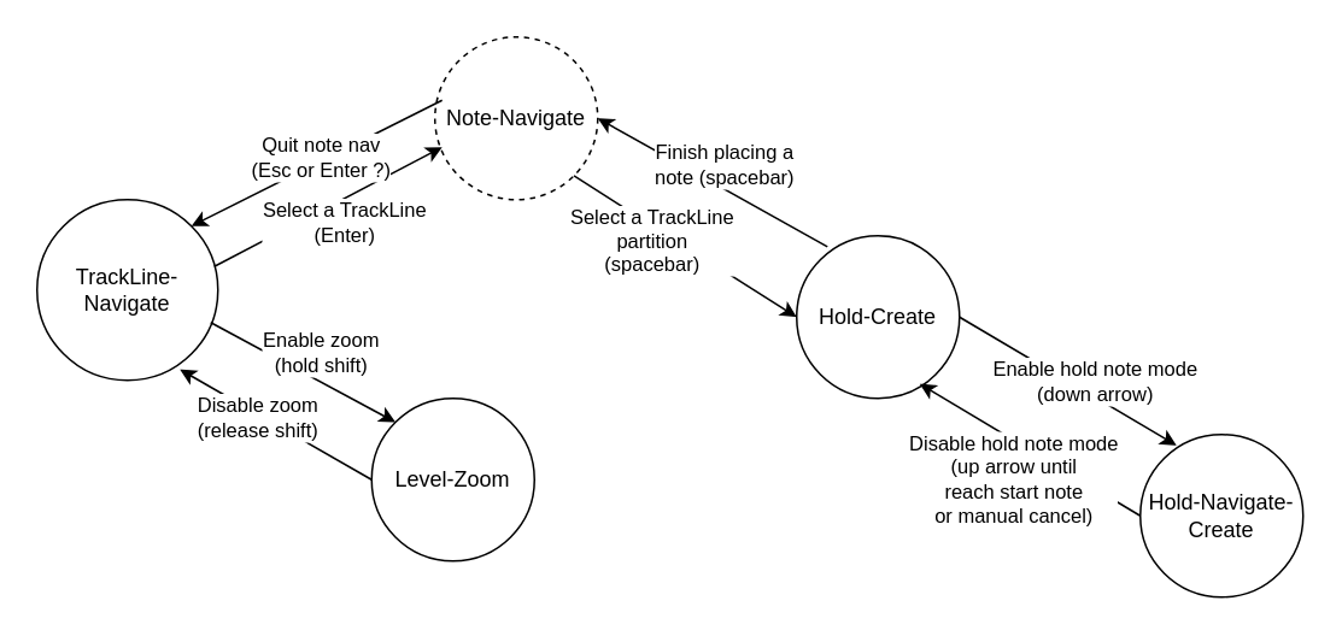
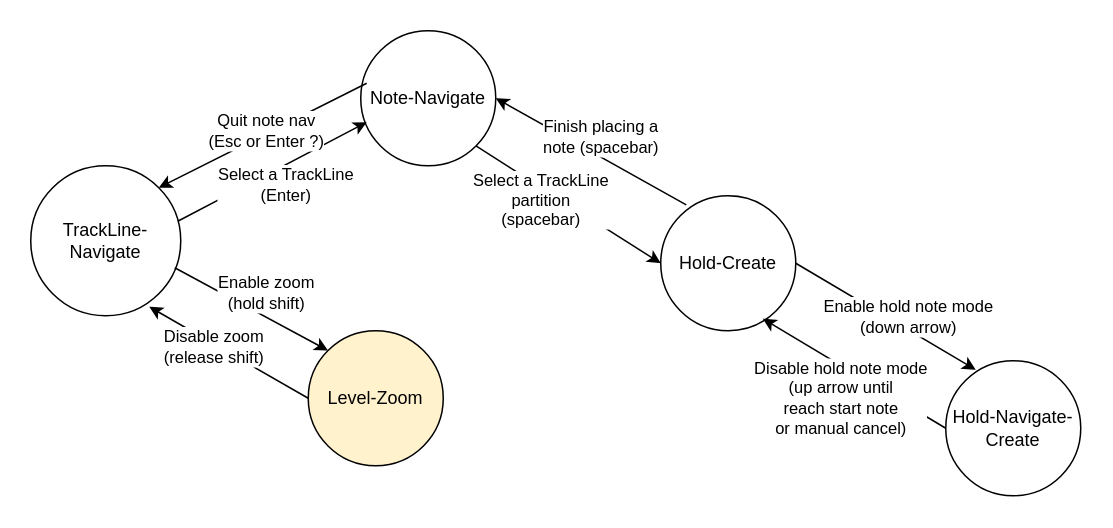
  <mxCell id="0" />
  <mxCell id="1" parent="0" />
  <mxCell id="2" value="TrackLine-Navigate" style="ellipse;whiteSpace=wrap;html=1;aspect=fixed;" vertex="1" parent="1"><mxGeometry x="20" y="110" width="100" height="100" as="geometry" /></mxCell>
- <mxCell id="3" value="Note-Navigate" style="ellipse;whiteSpace=wrap;html=1;aspect=fixed;dashed=1;" vertex="1" parent="1"><mxGeometry x="240" y="20" width="90" height="90" as="geometry" /></mxCell>
+ <mxCell id="3" value="Note-Navigate" style="ellipse;whiteSpace=wrap;html=1;aspect=fixed;" vertex="1" parent="1"><mxGeometry x="240" y="20" width="90" height="90" as="geometry" /></mxCell>
  <mxCell id="4" value="" style="endArrow=classic;html=1;rounded=0;exitX=0.98;exitY=0.37;exitDx=0;exitDy=0;exitPerimeter=0;entryX=0.044;entryY=0.678;entryDx=0;entryDy=0;entryPerimeter=0;" edge="1" parent="1" source="2" target="3"><mxGeometry width="50" height="50" relative="1" as="geometry"><mxPoint x="190" y="270" as="sourcePoint" /><mxPoint x="240" y="220" as="targetPoint" /></mxGeometry></mxCell>
  <mxCell id="5" value="Select a TrackLine&lt;div&gt;(Enter)&lt;/div&gt;" style="edgeLabel;html=1;align=center;verticalAlign=middle;resizable=0;points=[];" vertex="1" connectable="0" parent="4"><mxGeometry x="-0.32" y="1" relative="1" as="geometry"><mxPoint x="29" y="-1" as="offset" /></mxGeometry></mxCell>
  <mxCell id="6" value="" style="endArrow=classic;html=1;rounded=0;exitX=0.044;exitY=0.389;exitDx=0;exitDy=0;exitPerimeter=0;entryX=1;entryY=0;entryDx=0;entryDy=0;" edge="1" parent="1" source="3" target="2"><mxGeometry width="50" height="50" relative="1" as="geometry"><mxPoint x="170" y="90" as="sourcePoint" /><mxPoint x="220" y="40" as="targetPoint" /></mxGeometry></mxCell>
  <mxCell id="7" value="Quit note nav&lt;div&gt;(Esc or Enter ?)&lt;/div&gt;" style="edgeLabel;html=1;align=center;verticalAlign=middle;resizable=0;points=[];" vertex="1" connectable="0" parent="6"><mxGeometry x="-0.035" y="-2" relative="1" as="geometry"><mxPoint as="offset" /></mxGeometry></mxCell>
  <mxCell id="8" value="Hold-Create" style="ellipse;whiteSpace=wrap;html=1;aspect=fixed;" vertex="1" parent="1"><mxGeometry x="440" y="130" width="90" height="90" as="geometry" /></mxCell>
  <mxCell id="9" value="" style="endArrow=classic;html=1;rounded=0;exitX=1;exitY=1;exitDx=0;exitDy=0;entryX=0;entryY=0.5;entryDx=0;entryDy=0;" edge="1" parent="1" source="3" target="8"><mxGeometry width="50" height="50" relative="1" as="geometry"><mxPoint x="310" y="160" as="sourcePoint" /><mxPoint x="360" y="110" as="targetPoint" /></mxGeometry></mxCell>
  <mxCell id="10" value="Select a TrackLine&lt;div&gt;partition&lt;br&gt;(spacebar)&lt;/div&gt;" style="edgeLabel;html=1;align=center;verticalAlign=middle;resizable=0;points=[];" vertex="1" connectable="0" parent="9"><mxGeometry x="-0.132" y="-4" relative="1" as="geometry"><mxPoint x="-8" y="-1" as="offset" /></mxGeometry></mxCell>
  <mxCell id="11" value="" style="endArrow=classic;html=1;rounded=0;exitX=0.189;exitY=0.067;exitDx=0;exitDy=0;exitPerimeter=0;entryX=1;entryY=0.5;entryDx=0;entryDy=0;" edge="1" parent="1" source="8" target="3"><mxGeometry width="50" height="50" relative="1" as="geometry"><mxPoint x="649" y="50" as="sourcePoint" /><mxPoint x="510" y="120" as="targetPoint" /></mxGeometry></mxCell>
  <mxCell id="12" value="Finish placing a&lt;div&gt;note (spacebar)&lt;/div&gt;" style="edgeLabel;html=1;align=center;verticalAlign=middle;resizable=0;points=[];" vertex="1" connectable="0" parent="11"><mxGeometry x="-0.035" y="-2" relative="1" as="geometry"><mxPoint x="3" y="-10" as="offset" /></mxGeometry></mxCell>
- <mxCell id="13" value="Level-Zoom" style="ellipse;whiteSpace=wrap;html=1;aspect=fixed;" vertex="1" parent="1"><mxGeometry x="205" y="220" width="90" height="90" as="geometry" /></mxCell>
+ <mxCell id="13" value="Level-Zoom" style="ellipse;whiteSpace=wrap;html=1;aspect=fixed;fillColor=#fff2cc;" vertex="1" parent="1"><mxGeometry x="205" y="220" width="90" height="90" as="geometry" /></mxCell>
  <mxCell id="14" value="" style="endArrow=classic;html=1;rounded=0;exitX=0.96;exitY=0.68;exitDx=0;exitDy=0;exitPerimeter=0;entryX=0;entryY=0;entryDx=0;entryDy=0;" edge="1" parent="1" source="2" target="13"><mxGeometry width="50" height="50" relative="1" as="geometry"><mxPoint x="150" y="220" as="sourcePoint" /><mxPoint x="200" y="170" as="targetPoint" /></mxGeometry></mxCell>
  <mxCell id="15" value="Enable zoom&lt;div&gt;(hold shift)&lt;/div&gt;" style="edgeLabel;html=1;align=center;verticalAlign=middle;resizable=0;points=[];" vertex="1" connectable="0" parent="14"><mxGeometry x="-0.198" y="-2" relative="1" as="geometry"><mxPoint x="20" y="-8" as="offset" /></mxGeometry></mxCell>
  <mxCell id="16" value="" style="endArrow=classic;html=1;rounded=0;exitX=0;exitY=0.5;exitDx=0;exitDy=0;entryX=0.79;entryY=0.94;entryDx=0;entryDy=0;entryPerimeter=0;" edge="1" parent="1" source="13" target="2"><mxGeometry width="50" height="50" relative="1" as="geometry"><mxPoint x="100" y="290" as="sourcePoint" /><mxPoint x="150" y="240" as="targetPoint" /></mxGeometry></mxCell>
  <mxCell id="17" value="Disable zoom&lt;br&gt;(release shift)" style="edgeLabel;html=1;align=center;verticalAlign=middle;resizable=0;points=[];" vertex="1" connectable="0" parent="16"><mxGeometry x="-0.221" y="-3" relative="1" as="geometry"><mxPoint x="-23" y="-8" as="offset" /></mxGeometry></mxCell>
  <mxCell id="18" value="Hold-Navigate-Create" style="ellipse;whiteSpace=wrap;html=1;aspect=fixed;" vertex="1" parent="1"><mxGeometry x="630" y="240" width="90" height="90" as="geometry" /></mxCell>
  <mxCell id="19" value="" style="endArrow=classic;html=1;rounded=0;entryX=0.222;entryY=0.067;entryDx=0;entryDy=0;entryPerimeter=0;exitX=1;exitY=0.5;exitDx=0;exitDy=0;" edge="1" parent="1" source="8" target="18"><mxGeometry width="50" height="50" relative="1" as="geometry"><mxPoint x="590" y="220" as="sourcePoint" /><mxPoint x="640" y="170" as="targetPoint" /></mxGeometry></mxCell>
  <mxCell id="20" value="Enable hold note mode&lt;div&gt;(down arrow)&lt;/div&gt;" style="edgeLabel;html=1;align=center;verticalAlign=middle;resizable=0;points=[];" vertex="1" connectable="0" parent="19"><mxGeometry x="-0.079" y="-2" relative="1" as="geometry"><mxPoint x="20" y="1" as="offset" /></mxGeometry></mxCell>
  <mxCell id="21" value="" style="endArrow=classic;html=1;rounded=0;entryX=0.756;entryY=0.911;entryDx=0;entryDy=0;entryPerimeter=0;exitX=0;exitY=0.5;exitDx=0;exitDy=0;" edge="1" parent="1" source="18" target="8"><mxGeometry width="50" height="50" relative="1" as="geometry"><mxPoint x="480" y="340" as="sourcePoint" /><mxPoint x="530" y="290" as="targetPoint" /></mxGeometry></mxCell>
  <mxCell id="22" value="Disable hold note mode&lt;div&gt;(up arrow until&lt;/div&gt;&lt;div&gt;reach start note&lt;/div&gt;&lt;div&gt;or manual cancel)&lt;/div&gt;" style="edgeLabel;html=1;align=center;verticalAlign=middle;resizable=0;points=[];" vertex="1" connectable="0" parent="21"><mxGeometry x="0.025" y="-3" relative="1" as="geometry"><mxPoint x="-9" y="20" as="offset" /></mxGeometry></mxCell>
